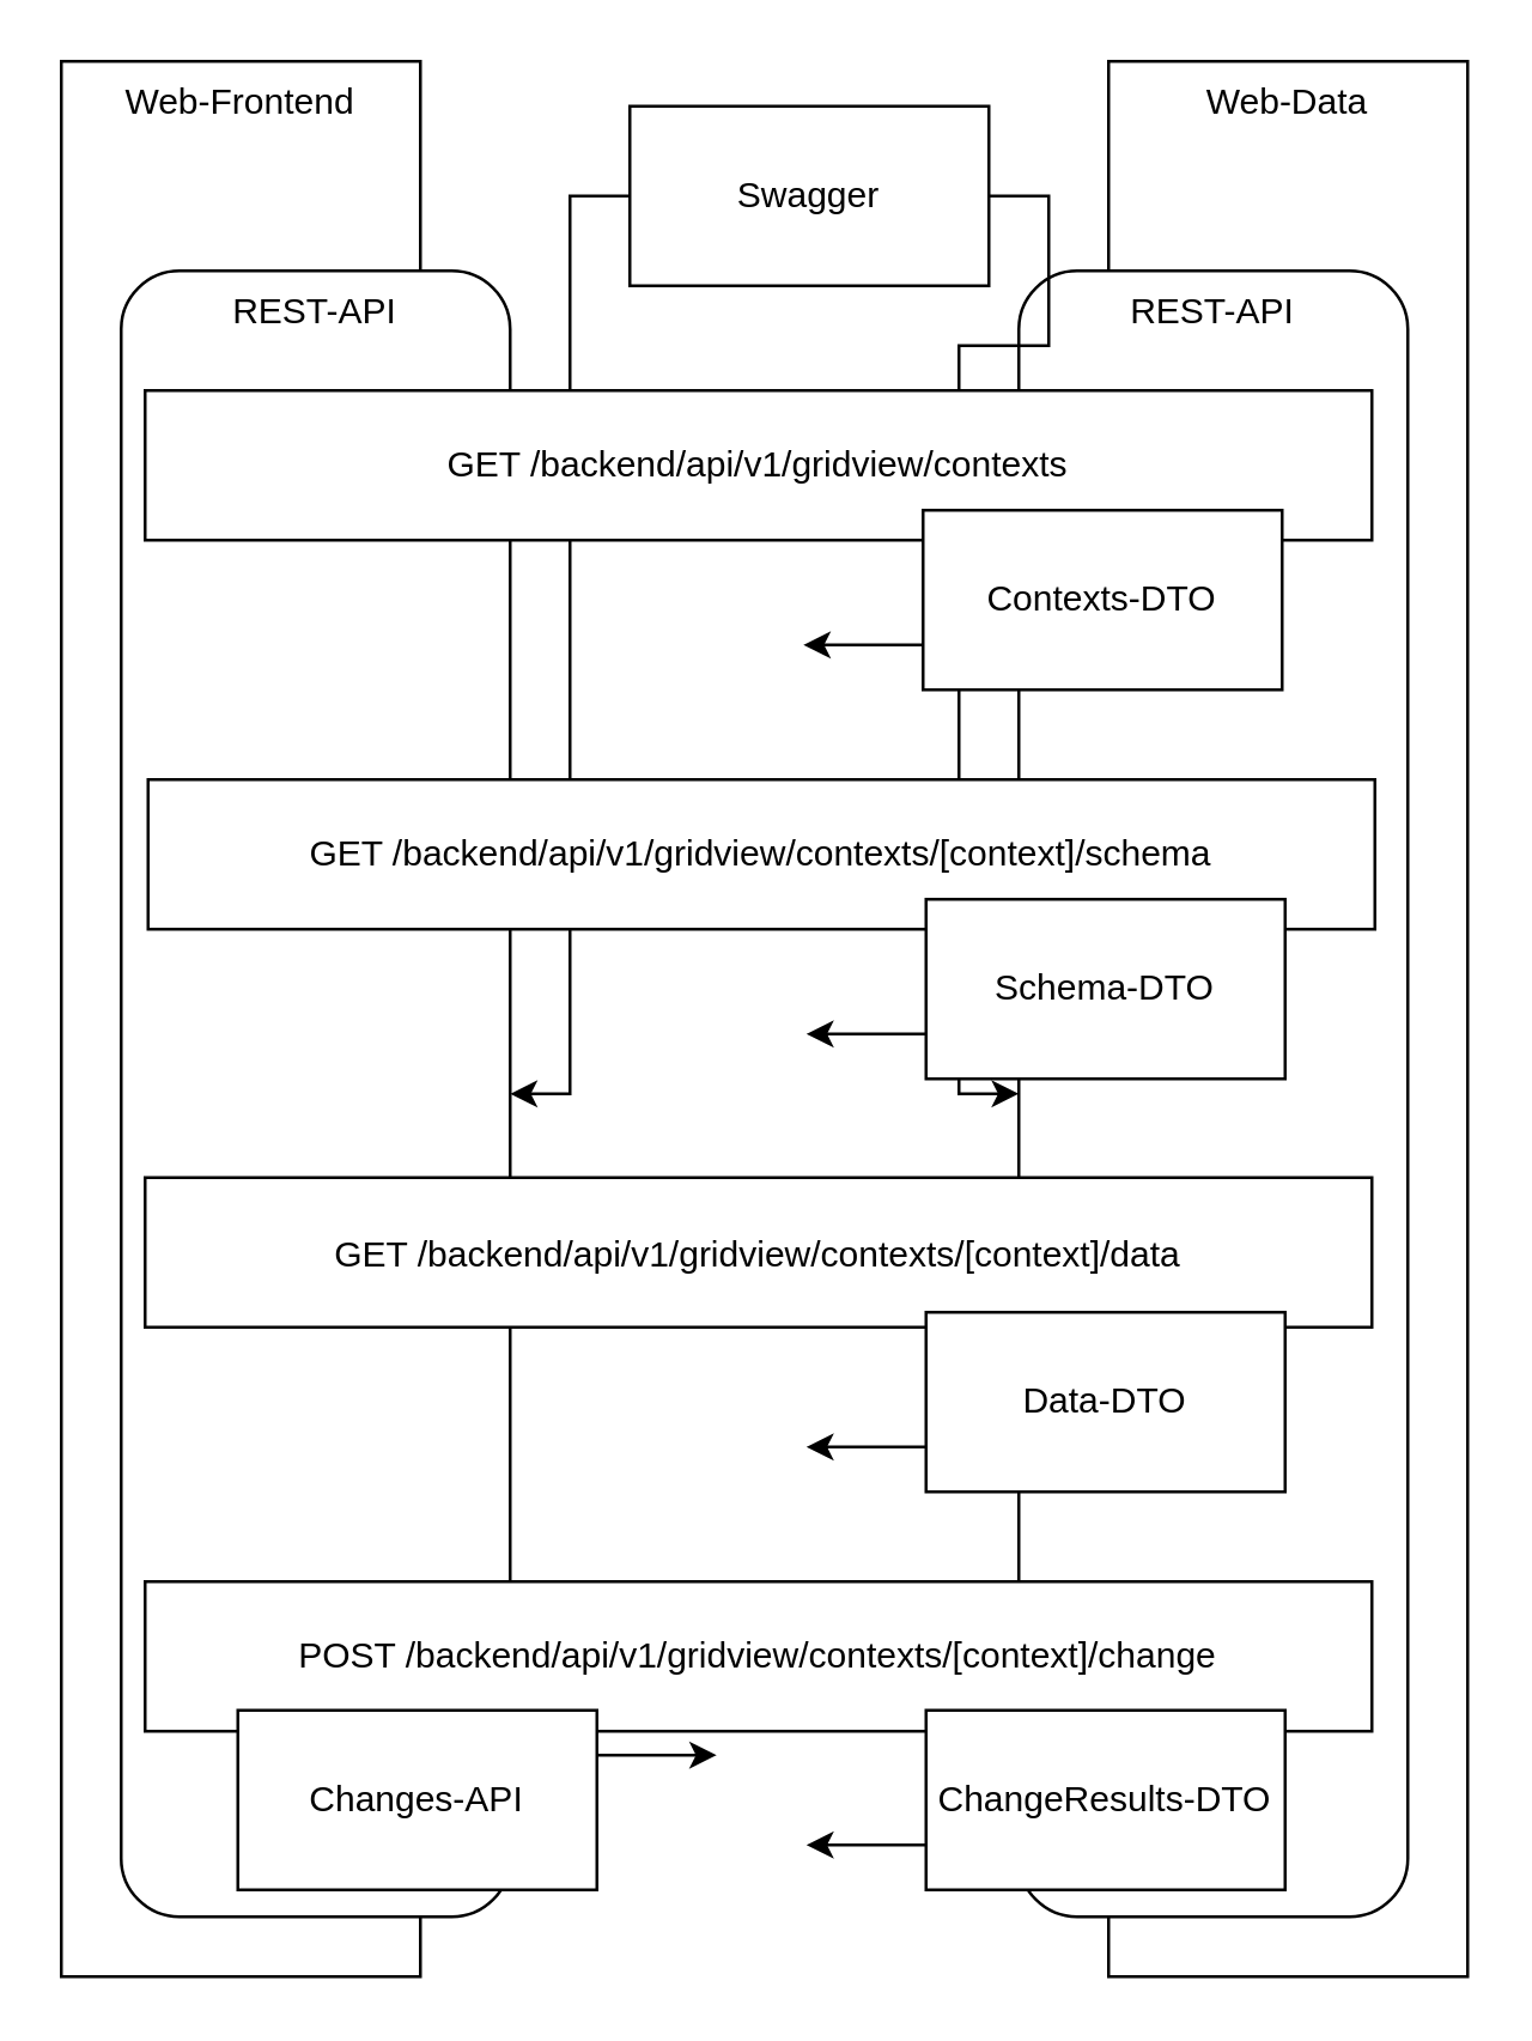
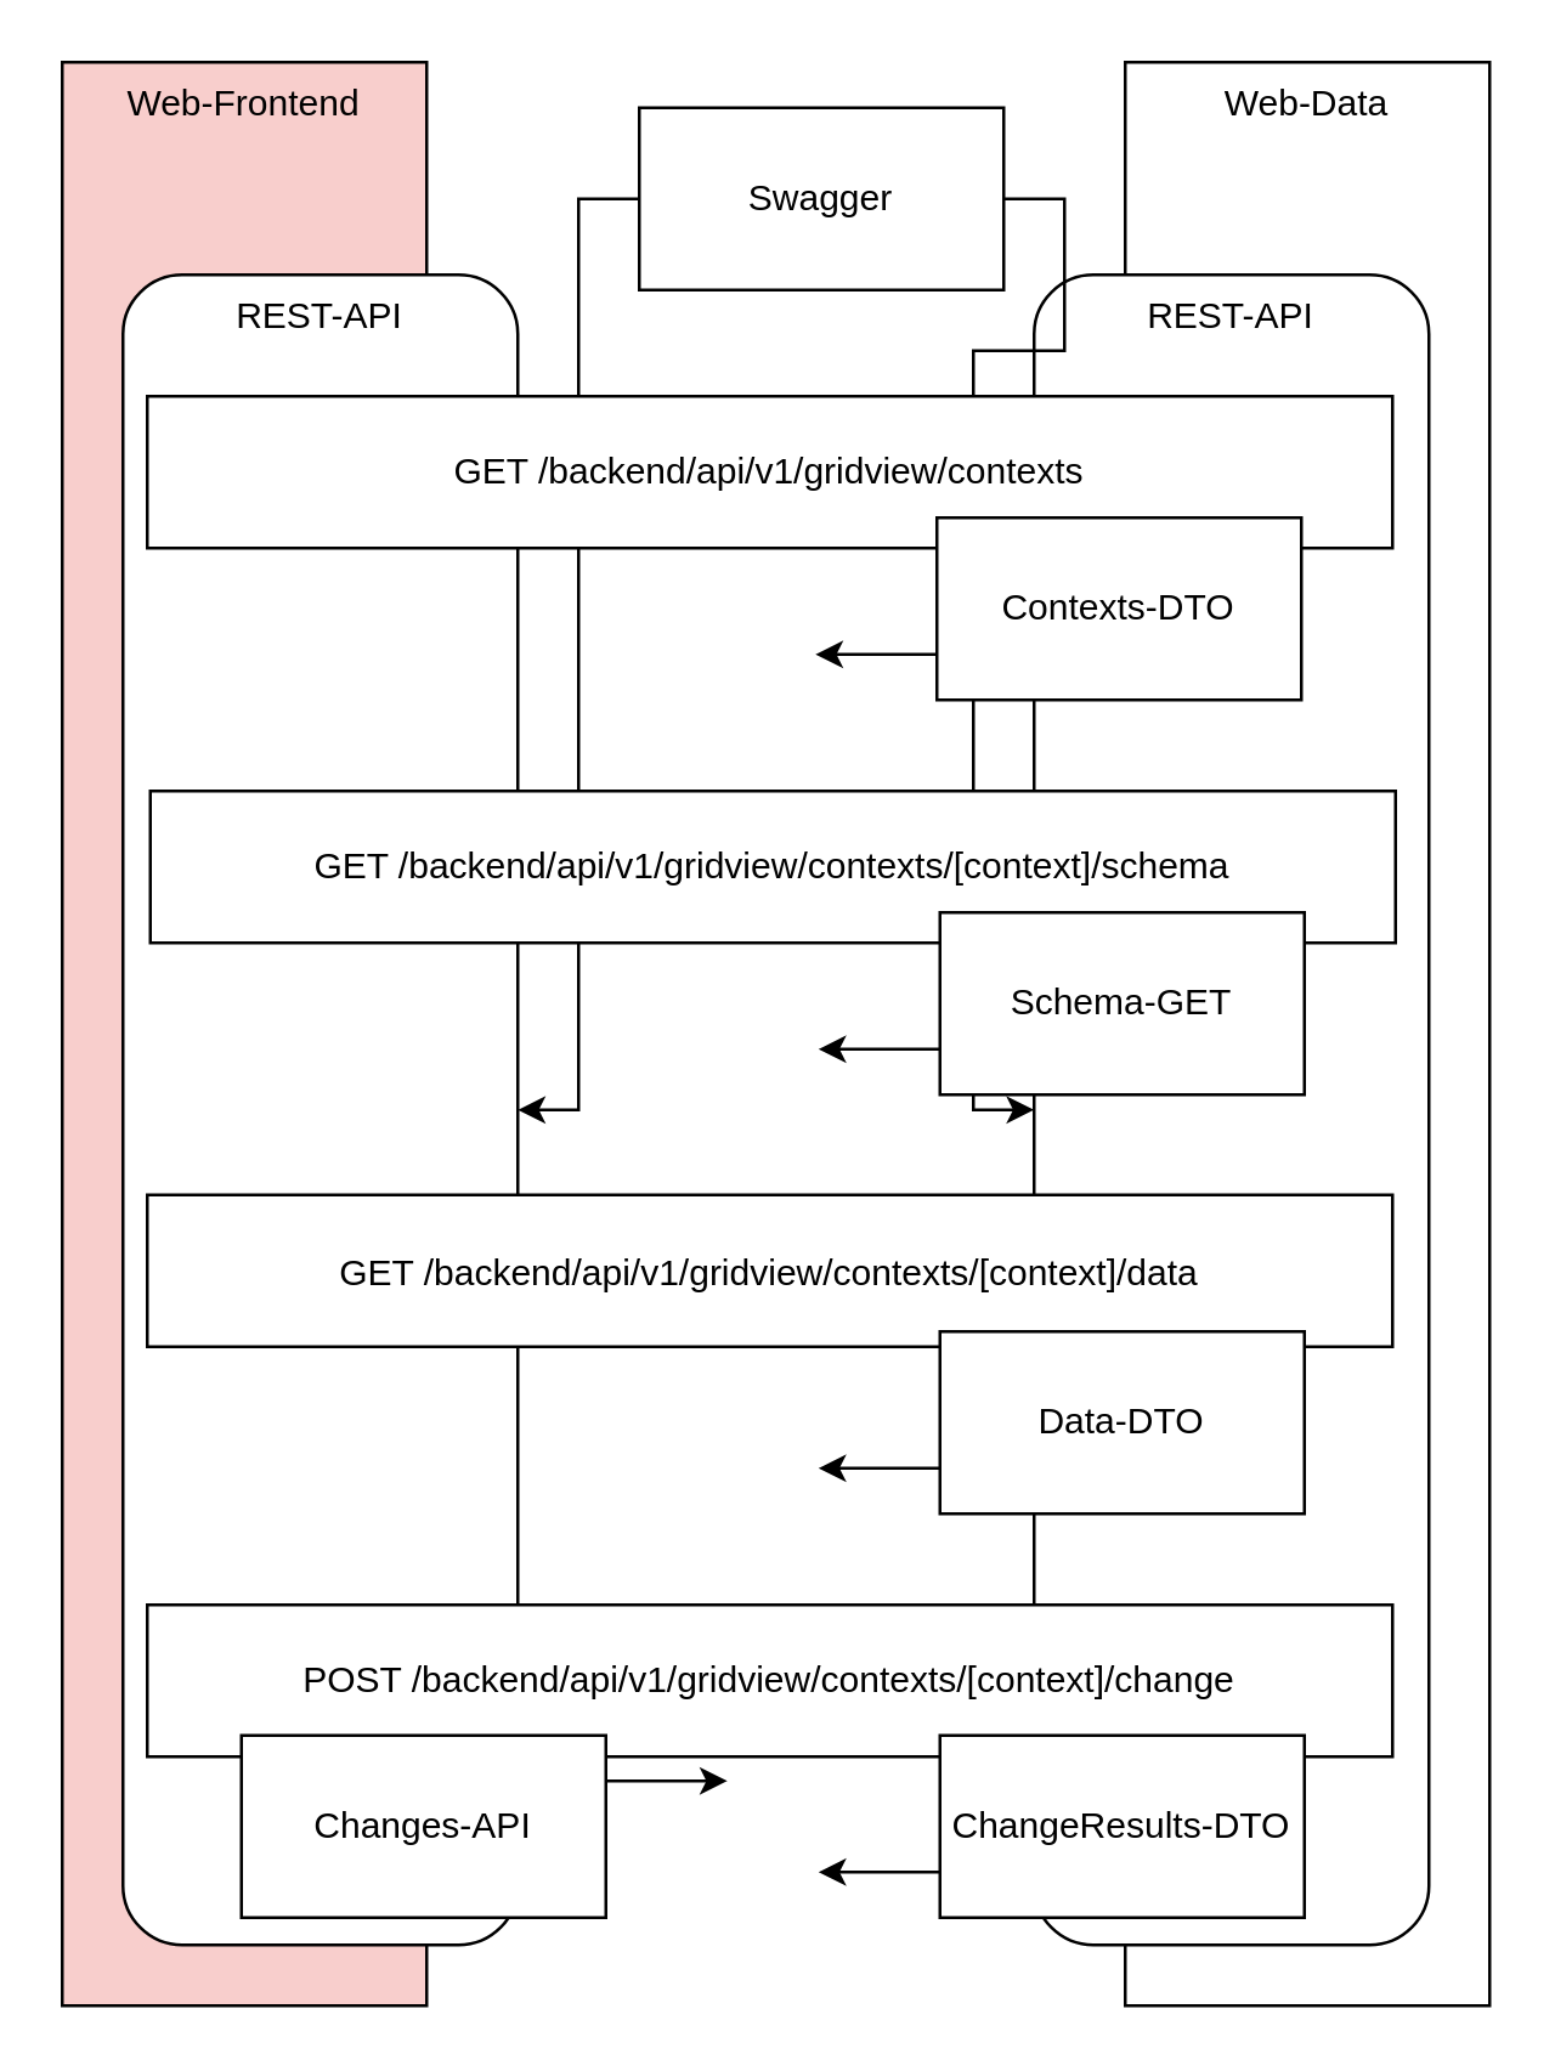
  <mxCell id="0" />
  <mxCell id="1" parent="0" />
  <mxCell id="2" value="Web-Data" style="rounded=0;whiteSpace=wrap;html=1;verticalAlign=top;" parent="1" vertex="1"><mxGeometry x="370" y="20" width="120" height="640" as="geometry" /></mxCell>
- <mxCell id="3" value="Web-Frontend" style="rounded=0;whiteSpace=wrap;html=1;verticalAlign=top;" parent="1" vertex="1"><mxGeometry x="20" y="20" width="120" height="640" as="geometry" /></mxCell>
+ <mxCell id="3" value="Web-Frontend" style="rounded=0;whiteSpace=wrap;html=1;verticalAlign=top;fillColor=#f8cecc;" parent="1" vertex="1"><mxGeometry x="20" y="20" width="120" height="640" as="geometry" /></mxCell>
  <mxCell id="4" value="REST-API" style="rounded=1;whiteSpace=wrap;html=1;verticalAlign=top;" parent="1" vertex="1"><mxGeometry x="340" y="90" width="130" height="550" as="geometry" /></mxCell>
  <mxCell id="5" style="edgeStyle=orthogonalEdgeStyle;rounded=0;orthogonalLoop=1;jettySize=auto;html=1;" parent="1" source="7" target="8" edge="1"><mxGeometry relative="1" as="geometry" /></mxCell>
  <mxCell id="6" style="edgeStyle=orthogonalEdgeStyle;rounded=0;orthogonalLoop=1;jettySize=auto;html=1;" parent="1" source="7" target="4" edge="1"><mxGeometry relative="1" as="geometry" /></mxCell>
  <mxCell id="7" value="Swagger" style="rounded=0;whiteSpace=wrap;html=1;" parent="1" vertex="1"><mxGeometry x="210" y="35" width="120" height="60" as="geometry" /></mxCell>
  <mxCell id="8" value="REST-API" style="rounded=1;whiteSpace=wrap;html=1;verticalAlign=top;" parent="1" vertex="1"><mxGeometry x="40" y="90" width="130" height="550" as="geometry" /></mxCell>
  <mxCell id="9" value="GET /backend/api/v1/gridview/contexts/[context]/schema" style="rounded=0;whiteSpace=wrap;html=1;" parent="1" vertex="1"><mxGeometry x="49" y="260" width="410" height="50" as="geometry" /></mxCell>
  <mxCell id="10" value="GET /backend/api/v1/gridview/contexts/[context]/data" style="rounded=0;align=center;" parent="1" vertex="1"><mxGeometry x="48" y="393" width="410" height="50" as="geometry" /></mxCell>
  <mxCell id="11" value="POST /backend/api/v1/gridview/contexts/[context]/change" style="rounded=0;whiteSpace=wrap;html=1;" parent="1" vertex="1"><mxGeometry x="48" y="528" width="410" height="50" as="geometry" /></mxCell>
  <mxCell id="12" style="edgeStyle=orthogonalEdgeStyle;rounded=0;orthogonalLoop=1;jettySize=auto;html=1;exitX=0;exitY=0.75;exitDx=0;exitDy=0;" parent="1" source="13" edge="1"><mxGeometry relative="1" as="geometry"><mxPoint x="269" y="345" as="targetPoint" /></mxGeometry></mxCell>
- <mxCell id="13" value="Schema-DTO" style="rounded=0;whiteSpace=wrap;html=1;" parent="1" vertex="1"><mxGeometry x="309" y="300" width="120" height="60" as="geometry" /></mxCell>
+ <mxCell id="13" value="Schema-GET" style="rounded=0;whiteSpace=wrap;html=1;" parent="1" vertex="1"><mxGeometry x="309" y="300" width="120" height="60" as="geometry" /></mxCell>
  <mxCell id="14" style="edgeStyle=orthogonalEdgeStyle;rounded=0;orthogonalLoop=1;jettySize=auto;html=1;exitX=0;exitY=0.75;exitDx=0;exitDy=0;" parent="1" source="15" edge="1"><mxGeometry relative="1" as="geometry"><mxPoint x="269" y="483" as="targetPoint" /></mxGeometry></mxCell>
  <mxCell id="15" value="Data-DTO" style="rounded=0;whiteSpace=wrap;html=1;" parent="1" vertex="1"><mxGeometry x="309" y="438" width="120" height="60" as="geometry" /></mxCell>
  <mxCell id="16" value="Changes-API" style="rounded=0;whiteSpace=wrap;html=1;" parent="1" vertex="1"><mxGeometry x="79" y="571" width="120" height="60" as="geometry" /></mxCell>
  <mxCell id="17" value="ChangeResults-DTO" style="rounded=0;whiteSpace=wrap;html=1;" parent="1" vertex="1"><mxGeometry x="309" y="571" width="120" height="60" as="geometry" /></mxCell>
  <mxCell id="18" style="edgeStyle=orthogonalEdgeStyle;rounded=0;orthogonalLoop=1;jettySize=auto;html=1;exitX=0;exitY=0.75;exitDx=0;exitDy=0;" parent="1" source="17" edge="1"><mxGeometry relative="1" as="geometry"><mxPoint x="269" y="616" as="targetPoint" /><mxPoint x="319" y="478" as="sourcePoint" /></mxGeometry></mxCell>
  <mxCell id="19" style="edgeStyle=orthogonalEdgeStyle;rounded=0;orthogonalLoop=1;jettySize=auto;html=1;exitX=1;exitY=0.25;exitDx=0;exitDy=0;" parent="1" source="16" edge="1"><mxGeometry relative="1" as="geometry"><mxPoint x="239" y="586" as="targetPoint" /><mxPoint x="319" y="611" as="sourcePoint" /></mxGeometry></mxCell>
  <mxCell id="20" value="GET /backend/api/v1/gridview/contexts" style="rounded=0;whiteSpace=wrap;html=1;" parent="1" vertex="1"><mxGeometry x="48" y="130" width="410" height="50" as="geometry" /></mxCell>
  <mxCell id="21" style="edgeStyle=orthogonalEdgeStyle;rounded=0;orthogonalLoop=1;jettySize=auto;html=1;exitX=0;exitY=0.75;exitDx=0;exitDy=0;" parent="1" source="22" edge="1"><mxGeometry relative="1" as="geometry"><mxPoint x="268" y="215" as="targetPoint" /></mxGeometry></mxCell>
  <mxCell id="22" value="Contexts-DTO" style="rounded=0;whiteSpace=wrap;html=1;" parent="1" vertex="1"><mxGeometry x="308" y="170" width="120" height="60" as="geometry" /></mxCell>
